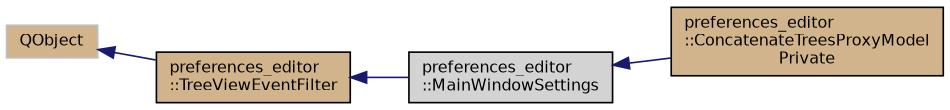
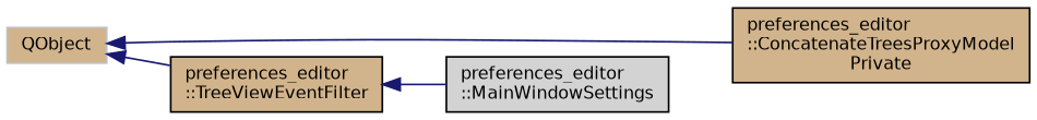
  digraph {
    rankdir=LR
    node [color=black fillcolor=tan fontname=Helvetica fontsize=10 shape=record style=filled]
    edge [color=midnightblue dir=back fontname=Helvetica fontsize=10 labelfontname=Helvetica labelfontsize=10 style=solid]
    n1 [color=grey75 height=0.2 label=QObject width=0.4]
    n2 [height=0.2 label="preferences_editor\l::ConcatenateTreesProxyModel\lPrivate" width=0.4]
    n3 [height=0.2 label="preferences_editor\l::TreeViewEventFilter" width=0.4]
    n4 [fillcolor=lightgrey height=0.2 label="preferences_editor\l::MainWindowSettings" width=0.4]
-   n4 -> n2
+   n1 -> n2
    n1 -> n3
    n3 -> n4
  }
